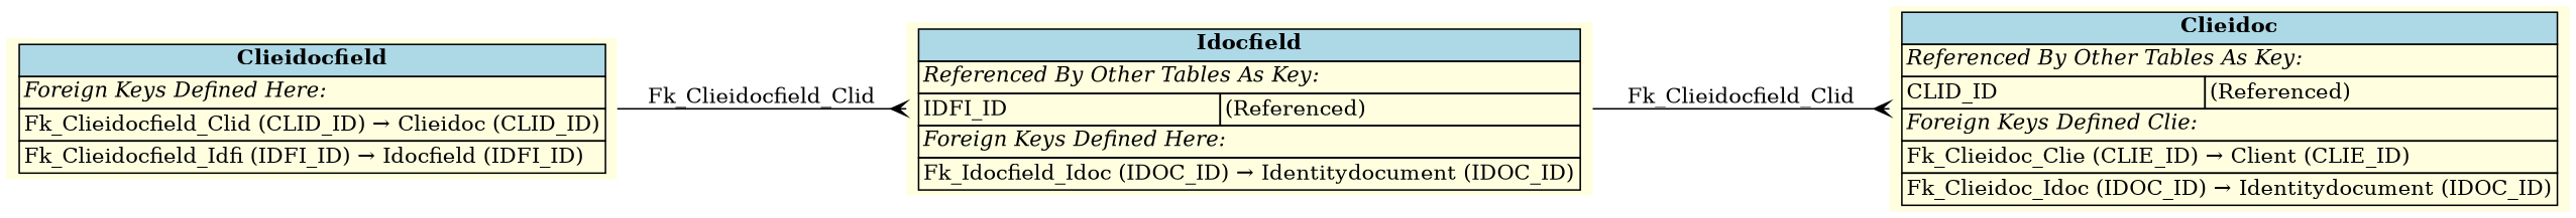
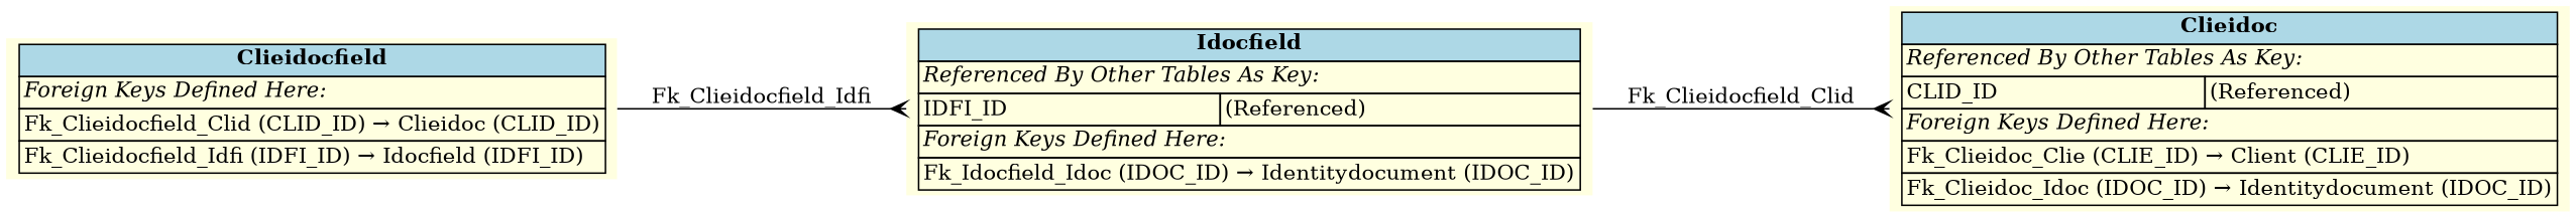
  digraph {
    rankdir=LR
    node [fillcolor=lightyellow shape=plaintext style=filled]
    edge [arrowhead=crow arrowtail=none dir=both labelfontsize=10]
    n1 [label=<     <TABLE BORDER="0" CELLBORDER="1" CELLSPACING="0" BGCOLOR="lightyellow">       <TR><TD COLSPAN="2" BGCOLOR="lightblue"><B>Clieidocfield</B></TD></TR>       <TR><TD COLSPAN="2" ALIGN="LEFT"><I>Foreign Keys Defined Here:</I></TD></TR>       <TR><TD ALIGN="LEFT" COLSPAN="2">Fk_Clieidocfield_Clid (CLID_ID) &rarr; Clieidoc (CLID_ID)</TD></TR>       <TR><TD ALIGN="LEFT" COLSPAN="2">Fk_Clieidocfield_Idfi (IDFI_ID) &rarr; Idocfield (IDFI_ID)</TD></TR>     </TABLE>     >]
    n2 [label=<     <TABLE BORDER="0" CELLBORDER="1" CELLSPACING="0" BGCOLOR="lightyellow">       <TR><TD COLSPAN="2" BGCOLOR="lightblue"><B>Idocfield</B></TD></TR>       <TR><TD COLSPAN="2" ALIGN="LEFT"><I>Referenced By Other Tables As Key:</I></TD></TR>       <TR><TD ALIGN="LEFT">IDFI_ID</TD><TD ALIGN="LEFT">(Referenced)</TD></TR>       <TR><TD COLSPAN="2" ALIGN="LEFT"><I>Foreign Keys Defined Here:</I></TD></TR>       <TR><TD ALIGN="LEFT" COLSPAN="2">Fk_Idocfield_Idoc (IDOC_ID) &rarr; Identitydocument (IDOC_ID)</TD></TR>     </TABLE>     >]
-   n3 [label=<     <TABLE BORDER="0" CELLBORDER="1" CELLSPACING="0" BGCOLOR="lightyellow">       <TR><TD COLSPAN="2" BGCOLOR="lightblue"><B>Clieidoc</B></TD></TR>       <TR><TD COLSPAN="2" ALIGN="LEFT"><I>Referenced By Other Tables As Key:</I></TD></TR>       <TR><TD ALIGN="LEFT">CLID_ID</TD><TD ALIGN="LEFT">(Referenced)</TD></TR>       <TR><TD COLSPAN="2" ALIGN="LEFT"><I>Foreign Keys Defined Clie:</I></TD></TR>       <TR><TD ALIGN="LEFT" COLSPAN="2">Fk_Clieidoc_Clie (CLIE_ID) &rarr; Client (CLIE_ID)</TD></TR>       <TR><TD ALIGN="LEFT" COLSPAN="2">Fk_Clieidoc_Idoc (IDOC_ID) &rarr; Identitydocument (IDOC_ID)</TD></TR>     </TABLE>     >]
-   n1 -> n2 [label=" Fk_Clieidocfield_Clid "]
+   n3 [label=<     <TABLE BORDER="0" CELLBORDER="1" CELLSPACING="0" BGCOLOR="lightyellow">       <TR><TD COLSPAN="2" BGCOLOR="lightblue"><B>Clieidoc</B></TD></TR>       <TR><TD COLSPAN="2" ALIGN="LEFT"><I>Referenced By Other Tables As Key:</I></TD></TR>       <TR><TD ALIGN="LEFT">CLID_ID</TD><TD ALIGN="LEFT">(Referenced)</TD></TR>       <TR><TD COLSPAN="2" ALIGN="LEFT"><I>Foreign Keys Defined Here:</I></TD></TR>       <TR><TD ALIGN="LEFT" COLSPAN="2">Fk_Clieidoc_Clie (CLIE_ID) &rarr; Client (CLIE_ID)</TD></TR>       <TR><TD ALIGN="LEFT" COLSPAN="2">Fk_Clieidoc_Idoc (IDOC_ID) &rarr; Identitydocument (IDOC_ID)</TD></TR>     </TABLE>     >]
+   n1 -> n2 [label=" Fk_Clieidocfield_Idfi "]
    n2 -> n3 [label=" Fk_Clieidocfield_Clid "]
  }
